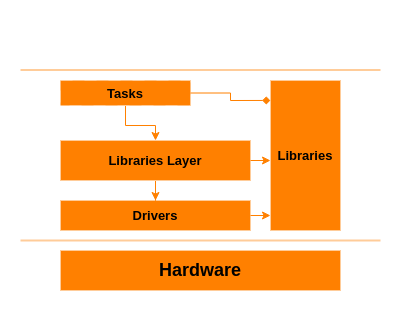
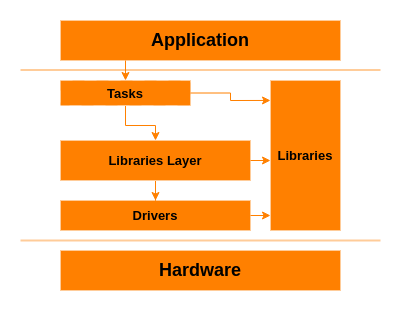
  <mxCell id="0" />
  <mxCell id="1" parent="0" />
  <mxCell id="2" value="" style="endArrow=none;html=1;rounded=0;fillColor=#f8cecc;strokeColor=#FFCC99;strokeWidth=2;" parent="1" edge="1"><mxGeometry width="50" height="50" relative="1" as="geometry"><mxPoint x="20" y="240" as="sourcePoint" /><mxPoint x="380" y="240" as="targetPoint" /></mxGeometry></mxCell>
  <mxCell id="3" value="&lt;b&gt;&lt;font style=&quot;font-size: 18px;&quot;&gt;Hardware&lt;/font&gt;&lt;/b&gt;" style="rounded=0;whiteSpace=wrap;html=1;fillColor=#FF8000;strokeColor=#FFCC99;" vertex="1" parent="1"><mxGeometry x="60" y="250" width="280" height="40" as="geometry" /></mxCell>
  <mxCell id="4" value="&lt;b&gt;&lt;font style=&quot;font-size: 13px;&quot;&gt;Drivers&lt;/font&gt;&lt;/b&gt;" style="rounded=0;whiteSpace=wrap;html=1;fillColor=#FF8000;strokeColor=#FFCC99;" vertex="1" parent="1"><mxGeometry x="60" y="200" width="190" height="30" as="geometry" /></mxCell>
  <mxCell id="5" value="&lt;b&gt;&lt;font style=&quot;font-size: 13px;&quot;&gt;Libraries&lt;/font&gt;&lt;/b&gt;" style="rounded=0;whiteSpace=wrap;html=1;fillColor=#FF8000;strokeColor=#FFCC99;" vertex="1" parent="1"><mxGeometry x="270" y="80" width="70" height="150" as="geometry" /></mxCell>
  <mxCell id="6" style="edgeStyle=orthogonalEdgeStyle;rounded=0;orthogonalLoop=1;jettySize=auto;html=1;entryX=0.5;entryY=0;entryDx=0;entryDy=0;strokeColor=#FF8000;" edge="1" parent="1" source="7" target="4"><mxGeometry relative="1" as="geometry" /></mxCell>
  <mxCell id="7" value="&lt;b&gt;&lt;font style=&quot;font-size: 13px;&quot;&gt;Libraries Layer&lt;/font&gt;&lt;/b&gt;" style="rounded=0;whiteSpace=wrap;html=1;fillColor=#FF8000;strokeColor=#FFCC99;" vertex="1" parent="1"><mxGeometry x="60" y="140" width="190" height="40" as="geometry" /></mxCell>
  <mxCell id="8" value="" style="endArrow=none;html=1;rounded=0;fillColor=#f8cecc;strokeColor=#FFCC99;strokeWidth=2;" edge="1" parent="1"><mxGeometry width="50" height="50" relative="1" as="geometry"><mxPoint x="20" y="69.62" as="sourcePoint" /><mxPoint x="380" y="69.62" as="targetPoint" /></mxGeometry></mxCell>
+ <mxCell id="9" value="&lt;b&gt;&lt;font style=&quot;font-size: 18px;&quot;&gt;Application&lt;/font&gt;&lt;/b&gt;" style="rounded=0;whiteSpace=wrap;html=1;fillColor=#FF8000;strokeColor=#FFCC99;" vertex="1" parent="1"><mxGeometry x="60" y="20" width="280" height="40" as="geometry" /></mxCell>
  <mxCell id="10" style="edgeStyle=orthogonalEdgeStyle;rounded=0;orthogonalLoop=1;jettySize=auto;html=1;entryX=0.5;entryY=0;entryDx=0;entryDy=0;strokeColor=#FF8000;" edge="1" parent="1" source="11" target="7"><mxGeometry relative="1" as="geometry" /></mxCell>
  <mxCell id="11" value="&lt;b&gt;&lt;font style=&quot;font-size: 13px;&quot;&gt;Tasks&lt;br&gt;&lt;/font&gt;&lt;/b&gt;" style="rounded=0;whiteSpace=wrap;html=1;fillColor=#FF8000;strokeColor=#FFCC99;dashed=1;dashPattern=12 12;" vertex="1" parent="1"><mxGeometry x="60" y="80" width="130" height="25" as="geometry" /></mxCell>
  <mxCell id="12" style="edgeStyle=orthogonalEdgeStyle;rounded=0;orthogonalLoop=1;jettySize=auto;html=1;strokeColor=#FF8000;" edge="1" parent="1" source="7"><mxGeometry relative="1" as="geometry"><mxPoint x="270" y="160" as="targetPoint" /></mxGeometry></mxCell>
+ <mxCell id="13" style="edgeStyle=orthogonalEdgeStyle;rounded=0;orthogonalLoop=1;jettySize=auto;html=1;entryX=0.5;entryY=0;entryDx=0;entryDy=0;strokeColor=#FF8000;" edge="1" parent="1" source="9" target="11"><mxGeometry relative="1" as="geometry"><Array as="points"><mxPoint x="155" y="60" /><mxPoint x="155" y="60" /></Array></mxGeometry></mxCell>
  <mxCell id="14" style="edgeStyle=orthogonalEdgeStyle;rounded=0;orthogonalLoop=1;jettySize=auto;html=1;entryX=0;entryY=0.906;entryDx=0;entryDy=0;entryPerimeter=0;strokeColor=#FF8000;" edge="1" parent="1" source="4" target="5"><mxGeometry relative="1" as="geometry" /></mxCell>
- <mxCell id="15" style="edgeStyle=orthogonalEdgeStyle;rounded=0;orthogonalLoop=1;jettySize=auto;html=1;entryX=0;entryY=0.133;entryDx=0;entryDy=0;entryPerimeter=0;strokeColor=#FF8000;endArrow=diamond;" edge="1" parent="1" source="11" target="5"><mxGeometry relative="1" as="geometry" /></mxCell>
+ <mxCell id="15" style="edgeStyle=orthogonalEdgeStyle;rounded=0;orthogonalLoop=1;jettySize=auto;html=1;entryX=0;entryY=0.133;entryDx=0;entryDy=0;entryPerimeter=0;strokeColor=#FF8000;" edge="1" parent="1" source="11" target="5"><mxGeometry relative="1" as="geometry" /></mxCell>
